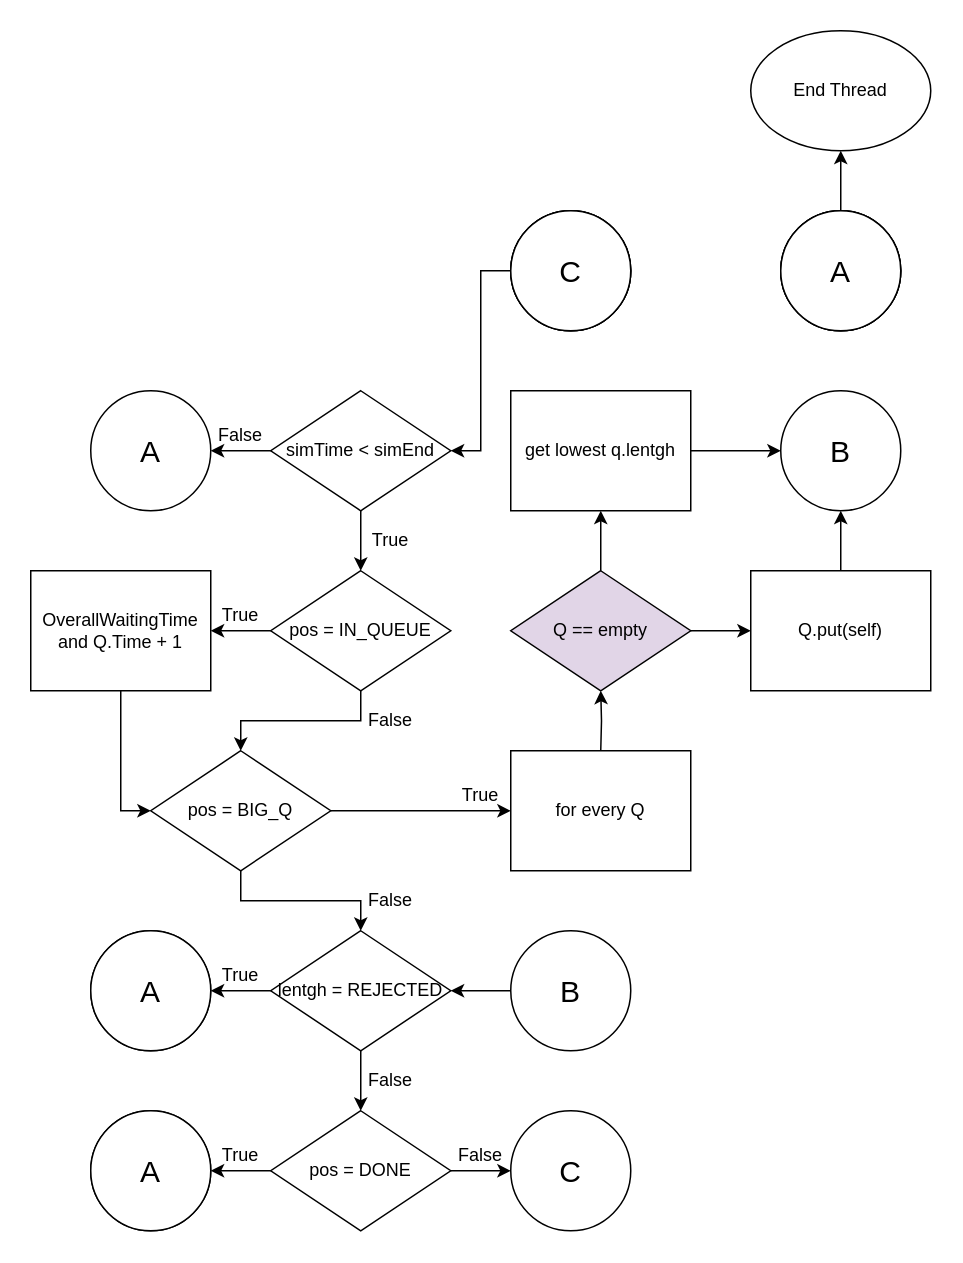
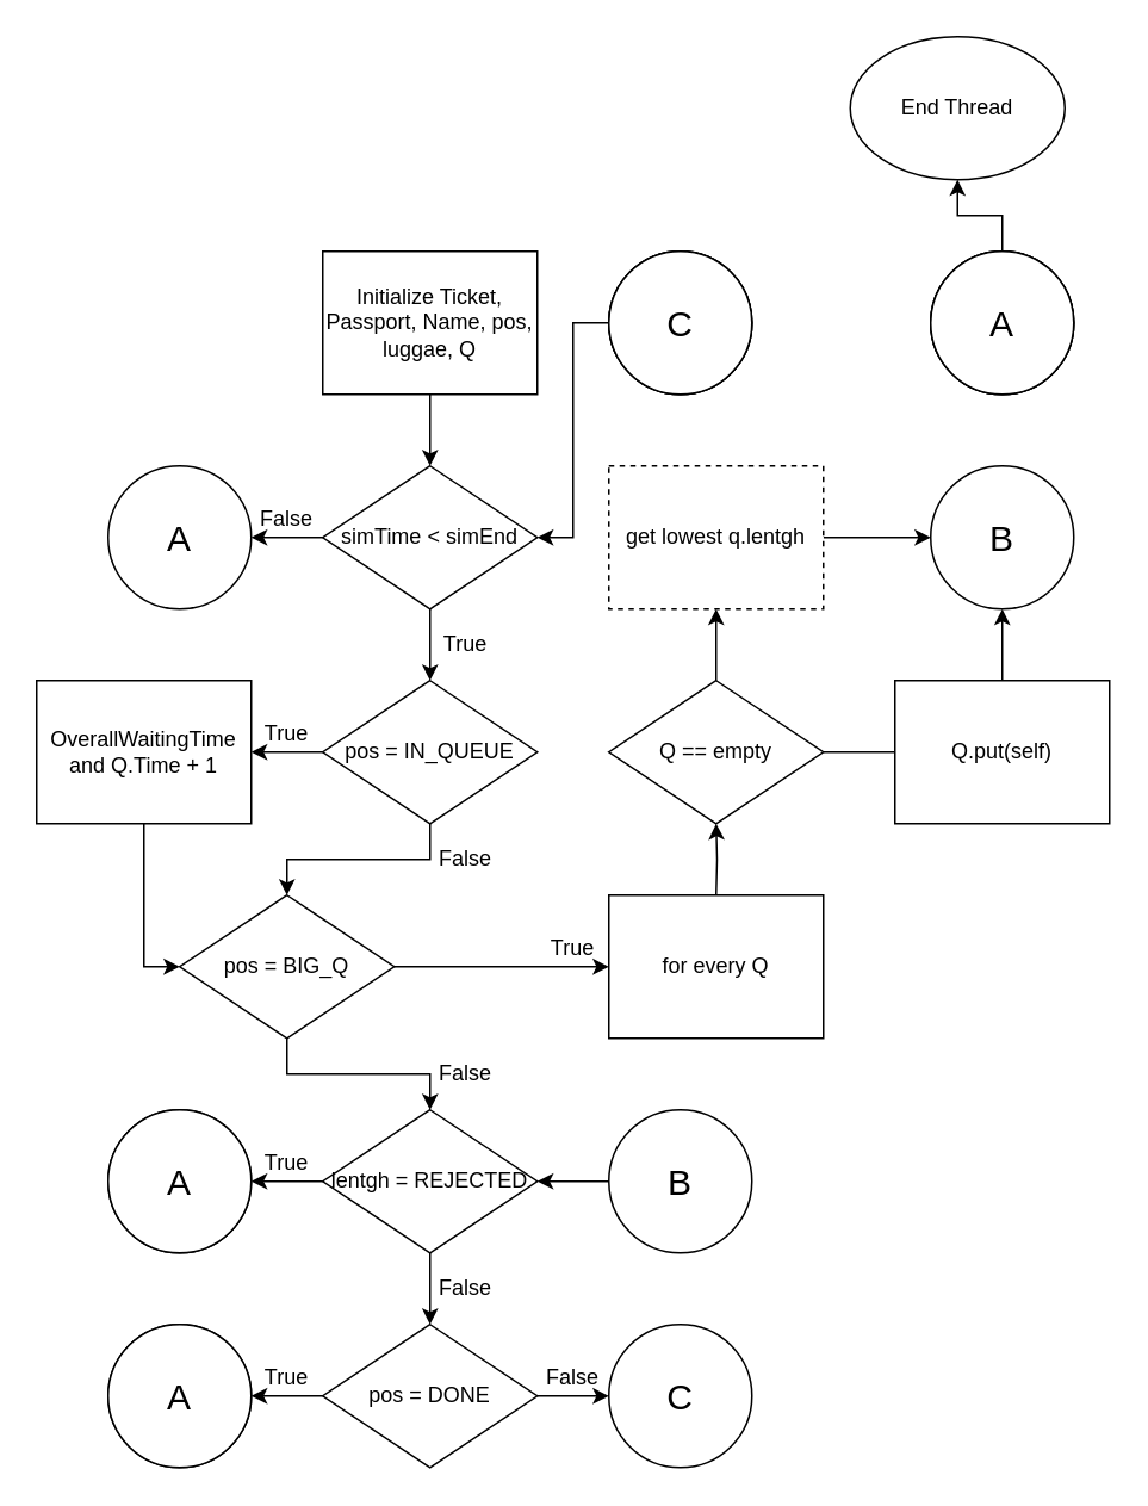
  <mxCell id="0" />
  <mxCell id="1" parent="0" />
+ <mxCell id="2" value="" style="edgeStyle=orthogonalEdgeStyle;rounded=0;orthogonalLoop=1;jettySize=auto;html=1;" edge="1" parent="1" source="3" target="6"><mxGeometry relative="1" as="geometry" /></mxCell>
+ <mxCell id="3" value="Initialize Ticket, Passport, Name, pos, luggae, Q" style="rounded=0;whiteSpace=wrap;html=1;" vertex="1" parent="1"><mxGeometry x="180" y="140" width="120" height="80" as="geometry" /></mxCell>
  <mxCell id="4" value="" style="edgeStyle=orthogonalEdgeStyle;rounded=0;orthogonalLoop=1;jettySize=auto;html=1;" edge="1" parent="1" source="6" target="10"><mxGeometry relative="1" as="geometry" /></mxCell>
  <mxCell id="5" value="" style="edgeStyle=orthogonalEdgeStyle;rounded=0;orthogonalLoop=1;jettySize=auto;html=1;" edge="1" parent="1" source="6" target="14"><mxGeometry relative="1" as="geometry" /></mxCell>
  <mxCell id="6" value="simTime &amp;lt; simEnd" style="rhombus;whiteSpace=wrap;html=1;" vertex="1" parent="1"><mxGeometry x="180" y="260" width="120" height="80" as="geometry" /></mxCell>
- <mxCell id="7" value="End Thread" style="ellipse;whiteSpace=wrap;html=1;" vertex="1" parent="1"><mxGeometry x="500" width="120" height="80" as="geometry" y="20" /></mxCell>
+ <mxCell id="7" value="End Thread" style="ellipse;whiteSpace=wrap;html=1;" vertex="1" parent="1"><mxGeometry x="475" y="20" width="120" height="80" as="geometry" /></mxCell>
  <mxCell id="8" value="" style="edgeStyle=orthogonalEdgeStyle;rounded=0;orthogonalLoop=1;jettySize=auto;html=1;" edge="1" parent="1" source="9" target="7"><mxGeometry relative="1" as="geometry" /></mxCell>
  <mxCell id="9" value="A" style="ellipse;whiteSpace=wrap;html=1;aspect=fixed;" vertex="1" parent="1"><mxGeometry x="520" y="140" width="80" height="80" as="geometry" /></mxCell>
  <mxCell id="10" value="A" style="ellipse;whiteSpace=wrap;html=1;aspect=fixed;direction=south;fontSize=20;" vertex="1" parent="1"><mxGeometry x="60" y="260" width="80" height="80" as="geometry" /></mxCell>
  <mxCell id="11" value="False" style="text;html=1;strokeColor=none;fillColor=none;align=center;verticalAlign=middle;whiteSpace=wrap;rounded=0;" vertex="1" parent="1"><mxGeometry x="140" y="270" width="40" height="40" as="geometry" /></mxCell>
  <mxCell id="12" value="" style="edgeStyle=orthogonalEdgeStyle;rounded=0;orthogonalLoop=1;jettySize=auto;html=1;" edge="1" parent="1" source="14" target="17"><mxGeometry relative="1" as="geometry" /></mxCell>
  <mxCell id="13" value="" style="edgeStyle=orthogonalEdgeStyle;rounded=0;orthogonalLoop=1;jettySize=auto;html=1;" edge="1" parent="1" source="14" target="21"><mxGeometry relative="1" as="geometry" /></mxCell>
  <mxCell id="14" value="pos = IN_QUEUE" style="rhombus;whiteSpace=wrap;html=1;" vertex="1" parent="1"><mxGeometry x="180" y="380" width="120" height="80" as="geometry" /></mxCell>
  <mxCell id="15" value="True" style="text;html=1;strokeColor=none;fillColor=none;align=center;verticalAlign=middle;whiteSpace=wrap;rounded=0;" vertex="1" parent="1"><mxGeometry x="240" y="340" width="40" height="40" as="geometry" /></mxCell>
  <mxCell id="16" style="edgeStyle=orthogonalEdgeStyle;rounded=0;orthogonalLoop=1;jettySize=auto;html=1;entryX=0;entryY=0.5;entryDx=0;entryDy=0;" edge="1" parent="1" source="17" target="21"><mxGeometry relative="1" as="geometry"><Array as="points"><mxPoint x="80" y="540" /></Array></mxGeometry></mxCell>
  <mxCell id="17" value="OverallWaitingTime and Q.Time + 1" style="rounded=0;whiteSpace=wrap;html=1;" vertex="1" parent="1"><mxGeometry x="20" y="380" width="120" height="80" as="geometry" /></mxCell>
  <mxCell id="18" value="True" style="text;html=1;strokeColor=none;fillColor=none;align=center;verticalAlign=middle;whiteSpace=wrap;rounded=0;" vertex="1" parent="1"><mxGeometry x="140" y="390" width="40" height="40" as="geometry" /></mxCell>
  <mxCell id="19" value="" style="edgeStyle=orthogonalEdgeStyle;rounded=0;orthogonalLoop=1;jettySize=auto;html=1;" edge="1" parent="1" source="21"><mxGeometry relative="1" as="geometry"><mxPoint x="340" y="540" as="targetPoint" /></mxGeometry></mxCell>
  <mxCell id="20" value="" style="edgeStyle=orthogonalEdgeStyle;rounded=0;orthogonalLoop=1;jettySize=auto;html=1;" edge="1" parent="1" source="21" target="34"><mxGeometry relative="1" as="geometry" /></mxCell>
  <mxCell id="21" value="pos = BIG_Q" style="rhombus;whiteSpace=wrap;html=1;" vertex="1" parent="1"><mxGeometry x="100" y="500" width="120" height="80" as="geometry" /></mxCell>
  <mxCell id="22" value="" style="edgeStyle=orthogonalEdgeStyle;rounded=0;orthogonalLoop=1;jettySize=auto;html=1;" edge="1" parent="1" target="25"><mxGeometry relative="1" as="geometry"><mxPoint x="400" y="500" as="sourcePoint" /></mxGeometry></mxCell>
- <mxCell id="23" value="" style="edgeStyle=orthogonalEdgeStyle;rounded=0;orthogonalLoop=1;jettySize=auto;html=1;" edge="1" parent="1" source="25" target="27"><mxGeometry relative="1" as="geometry" /></mxCell>
+ <mxCell id="23" value="" style="edgeStyle=orthogonalEdgeStyle;rounded=0;orthogonalLoop=1;jettySize=auto;html=1;endArrow=none;" edge="1" parent="1" source="25" target="27"><mxGeometry relative="1" as="geometry" /></mxCell>
  <mxCell id="24" value="" style="edgeStyle=orthogonalEdgeStyle;rounded=0;orthogonalLoop=1;jettySize=auto;html=1;" edge="1" parent="1" source="25" target="30"><mxGeometry relative="1" as="geometry" /></mxCell>
- <mxCell id="25" value="Q == empty" style="rhombus;whiteSpace=wrap;html=1;fillColor=#e1d5e7;" vertex="1" parent="1"><mxGeometry x="340" y="380" width="120" height="80" as="geometry" /></mxCell>
+ <mxCell id="25" value="Q == empty" style="rhombus;whiteSpace=wrap;html=1;" vertex="1" parent="1"><mxGeometry x="340" y="380" width="120" height="80" as="geometry" /></mxCell>
  <mxCell id="26" value="" style="edgeStyle=orthogonalEdgeStyle;rounded=0;orthogonalLoop=1;jettySize=auto;html=1;" edge="1" parent="1" source="27" target="38"><mxGeometry relative="1" as="geometry" /></mxCell>
  <mxCell id="27" value="Q.put(self)" style="rounded=0;whiteSpace=wrap;html=1;" vertex="1" parent="1"><mxGeometry x="500" y="380" width="120" height="80" as="geometry" /></mxCell>
  <mxCell id="28" value="False" style="text;html=1;strokeColor=none;fillColor=none;align=center;verticalAlign=middle;whiteSpace=wrap;rounded=0;" vertex="1" parent="1"><mxGeometry x="240" y="460" width="40" height="40" as="geometry" /></mxCell>
  <mxCell id="29" value="" style="edgeStyle=orthogonalEdgeStyle;rounded=0;orthogonalLoop=1;jettySize=auto;html=1;" edge="1" parent="1" source="30" target="38"><mxGeometry relative="1" as="geometry" /></mxCell>
- <mxCell id="30" value="get lowest q.lentgh" style="rounded=0;whiteSpace=wrap;html=1;" vertex="1" parent="1"><mxGeometry x="340" y="260" width="120" height="80" as="geometry" /></mxCell>
+ <mxCell id="30" value="get lowest q.lentgh" style="rounded=0;whiteSpace=wrap;html=1;dashed=1;" vertex="1" parent="1"><mxGeometry x="340" y="260" width="120" height="80" as="geometry" /></mxCell>
  <mxCell id="31" value="for every Q" style="rounded=0;whiteSpace=wrap;html=1;" vertex="1" parent="1"><mxGeometry x="340" y="500" width="120" height="80" as="geometry" /></mxCell>
  <mxCell id="32" value="" style="edgeStyle=orthogonalEdgeStyle;rounded=0;orthogonalLoop=1;jettySize=auto;html=1;" edge="1" parent="1" source="34" target="35"><mxGeometry relative="1" as="geometry" /></mxCell>
  <mxCell id="33" value="" style="edgeStyle=orthogonalEdgeStyle;rounded=0;orthogonalLoop=1;jettySize=auto;html=1;" edge="1" parent="1" source="34" target="41"><mxGeometry relative="1" as="geometry" /></mxCell>
  <mxCell id="34" value="lentgh = REJECTED" style="rhombus;whiteSpace=wrap;html=1;" vertex="1" parent="1"><mxGeometry x="180" y="620" width="120" height="80" as="geometry" /></mxCell>
  <mxCell id="35" value="A" style="ellipse;whiteSpace=wrap;html=1;aspect=fixed;" vertex="1" parent="1"><mxGeometry x="60" y="620" width="80" height="80" as="geometry" /></mxCell>
  <mxCell id="36" value="" style="edgeStyle=orthogonalEdgeStyle;rounded=0;orthogonalLoop=1;jettySize=auto;html=1;" edge="1" parent="1" source="37" target="34"><mxGeometry relative="1" as="geometry" /></mxCell>
  <mxCell id="37" value="B" style="ellipse;whiteSpace=wrap;html=1;aspect=fixed;fontSize=20;" vertex="1" parent="1"><mxGeometry x="340" y="620" width="80" height="80" as="geometry" /></mxCell>
  <mxCell id="38" value="B" style="ellipse;whiteSpace=wrap;html=1;aspect=fixed;fontSize=20;" vertex="1" parent="1"><mxGeometry x="520" y="260" width="80" height="80" as="geometry" /></mxCell>
  <mxCell id="39" value="" style="edgeStyle=orthogonalEdgeStyle;rounded=0;orthogonalLoop=1;jettySize=auto;html=1;" edge="1" parent="1" source="41" target="42"><mxGeometry relative="1" as="geometry" /></mxCell>
  <mxCell id="40" value="" style="edgeStyle=orthogonalEdgeStyle;rounded=0;orthogonalLoop=1;jettySize=auto;html=1;" edge="1" parent="1" source="41" target="47"><mxGeometry relative="1" as="geometry" /></mxCell>
  <mxCell id="41" value="pos = DONE" style="rhombus;whiteSpace=wrap;html=1;" vertex="1" parent="1"><mxGeometry x="180" y="740" width="120" height="80" as="geometry" /></mxCell>
  <mxCell id="42" value="A" style="ellipse;whiteSpace=wrap;html=1;aspect=fixed;" vertex="1" parent="1"><mxGeometry x="60" y="740" width="80" height="80" as="geometry" /></mxCell>
  <mxCell id="43" value="True" style="text;html=1;strokeColor=none;fillColor=none;align=center;verticalAlign=middle;whiteSpace=wrap;rounded=0;" vertex="1" parent="1"><mxGeometry x="140" y="630" width="40" height="40" as="geometry" /></mxCell>
  <mxCell id="44" value="True" style="text;html=1;strokeColor=none;fillColor=none;align=center;verticalAlign=middle;whiteSpace=wrap;rounded=0;" vertex="1" parent="1"><mxGeometry x="140" y="750" width="40" height="40" as="geometry" /></mxCell>
  <mxCell id="45" value="False" style="text;html=1;strokeColor=none;fillColor=none;align=center;verticalAlign=middle;whiteSpace=wrap;rounded=0;" vertex="1" parent="1"><mxGeometry x="240" y="700" width="40" height="40" as="geometry" /></mxCell>
  <mxCell id="46" value="False" style="text;html=1;strokeColor=none;fillColor=none;align=center;verticalAlign=middle;whiteSpace=wrap;rounded=0;" vertex="1" parent="1"><mxGeometry x="300" y="750" width="40" height="40" as="geometry" /></mxCell>
  <mxCell id="47" value="C" style="ellipse;whiteSpace=wrap;html=1;aspect=fixed;fontSize=20;" vertex="1" parent="1"><mxGeometry x="340" y="740" width="80" height="80" as="geometry" /></mxCell>
  <mxCell id="48" value="True" style="text;html=1;strokeColor=none;fillColor=none;align=center;verticalAlign=middle;whiteSpace=wrap;rounded=0;" vertex="1" parent="1"><mxGeometry x="300" y="510" width="40" height="40" as="geometry" /></mxCell>
  <mxCell id="49" value="False" style="text;html=1;strokeColor=none;fillColor=none;align=center;verticalAlign=middle;whiteSpace=wrap;rounded=0;" vertex="1" parent="1"><mxGeometry x="240" y="580" width="40" height="40" as="geometry" /></mxCell>
  <mxCell id="50" style="edgeStyle=orthogonalEdgeStyle;rounded=0;orthogonalLoop=1;jettySize=auto;html=1;entryX=1;entryY=0.5;entryDx=0;entryDy=0;" edge="1" parent="1" source="51" target="6"><mxGeometry relative="1" as="geometry" /></mxCell>
  <mxCell id="51" value="C" style="ellipse;whiteSpace=wrap;html=1;aspect=fixed;" vertex="1" parent="1"><mxGeometry x="340" y="140" width="80" height="80" as="geometry" /></mxCell>
  <mxCell id="52" value="A" style="ellipse;whiteSpace=wrap;html=1;aspect=fixed;" vertex="1" parent="1"><mxGeometry x="520" y="140" width="80" height="80" as="geometry" /></mxCell>
  <mxCell id="53" value="C" style="ellipse;whiteSpace=wrap;html=1;aspect=fixed;" vertex="1" parent="1"><mxGeometry x="340" y="140" width="80" height="80" as="geometry" /></mxCell>
  <mxCell id="54" value="A" style="ellipse;whiteSpace=wrap;html=1;aspect=fixed;fontSize=20;" vertex="1" parent="1"><mxGeometry x="520" y="140" width="80" height="80" as="geometry" /></mxCell>
  <mxCell id="55" value="C" style="ellipse;whiteSpace=wrap;html=1;aspect=fixed;fontSize=20;" vertex="1" parent="1"><mxGeometry x="340" y="140" width="80" height="80" as="geometry" /></mxCell>
  <mxCell id="56" value="A" style="ellipse;whiteSpace=wrap;html=1;aspect=fixed;fontSize=20;" vertex="1" parent="1"><mxGeometry x="60" y="620" width="80" height="80" as="geometry" /></mxCell>
  <mxCell id="57" value="A" style="ellipse;whiteSpace=wrap;html=1;aspect=fixed;fontSize=20;" vertex="1" parent="1"><mxGeometry x="60" y="740" width="80" height="80" as="geometry" /></mxCell>
